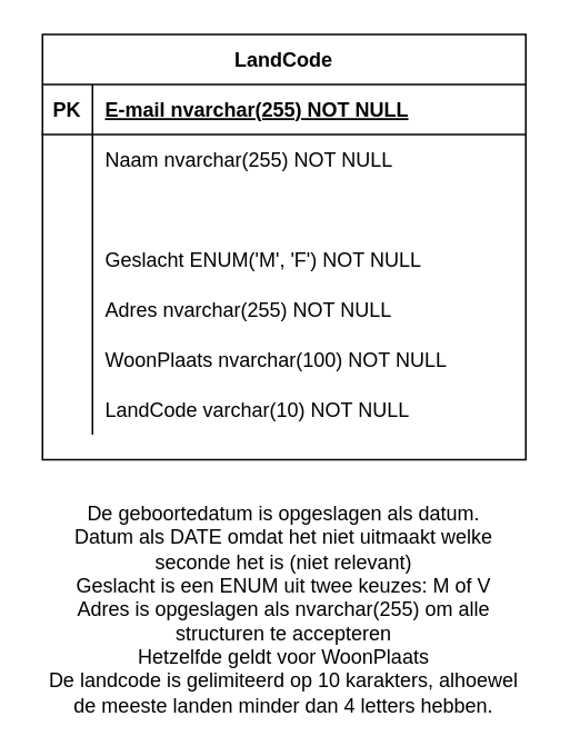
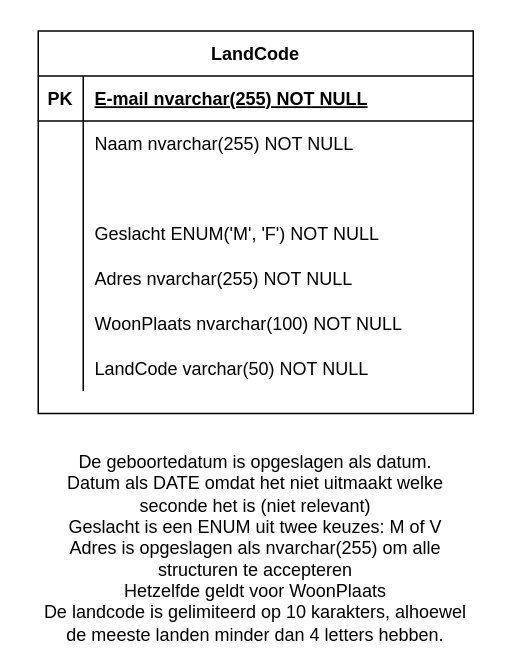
  <mxCell id="0" />
  <mxCell id="1" parent="0" />
  <mxCell id="2" value="LandCode" style="shape=table;startSize=30;container=1;collapsible=1;childLayout=tableLayout;fixedRows=1;rowLines=0;fontStyle=1;align=center;resizeLast=1;" vertex="1" parent="1"><mxGeometry x="25" y="20" width="290" height="255" as="geometry" /></mxCell>
  <mxCell id="3" value="" style="shape=partialRectangle;collapsible=0;dropTarget=0;pointerEvents=0;fillColor=none;points=[[0,0.5],[1,0.5]];portConstraint=eastwest;top=0;left=0;right=0;bottom=1;" vertex="1" parent="2"><mxGeometry y="30" width="290" height="30" as="geometry" /></mxCell>
  <mxCell id="4" value="PK" style="shape=partialRectangle;overflow=hidden;connectable=0;fillColor=none;top=0;left=0;bottom=0;right=0;fontStyle=1;" vertex="1" parent="3"><mxGeometry width="30" height="30" as="geometry"><mxRectangle width="30" height="30" as="alternateBounds" /></mxGeometry></mxCell>
  <mxCell id="5" value="E-mail nvarchar(255) NOT NULL " style="shape=partialRectangle;overflow=hidden;connectable=0;fillColor=none;top=0;left=0;bottom=0;right=0;align=left;spacingLeft=6;fontStyle=5;" vertex="1" parent="3"><mxGeometry x="30" width="260" height="30" as="geometry"><mxRectangle width="260" height="30" as="alternateBounds" /></mxGeometry></mxCell>
  <mxCell id="6" value="" style="shape=partialRectangle;collapsible=0;dropTarget=0;pointerEvents=0;fillColor=none;points=[[0,0.5],[1,0.5]];portConstraint=eastwest;top=0;left=0;right=0;bottom=0;" vertex="1" parent="2"><mxGeometry y="60" width="290" height="30" as="geometry" /></mxCell>
  <mxCell id="7" value="" style="shape=partialRectangle;overflow=hidden;connectable=0;fillColor=none;top=0;left=0;bottom=0;right=0;" vertex="1" parent="6"><mxGeometry width="30" height="30" as="geometry"><mxRectangle width="30" height="30" as="alternateBounds" /></mxGeometry></mxCell>
  <mxCell id="8" value="Naam nvarchar(255) NOT NULL" style="shape=partialRectangle;overflow=hidden;connectable=0;fillColor=none;top=0;left=0;bottom=0;right=0;align=left;spacingLeft=6;" vertex="1" parent="6"><mxGeometry x="30" width="260" height="30" as="geometry"><mxRectangle width="260" height="30" as="alternateBounds" /></mxGeometry></mxCell>
  <mxCell id="9" value="" style="shape=partialRectangle;collapsible=0;dropTarget=0;pointerEvents=0;fillColor=none;points=[[0,0.5],[1,0.5]];portConstraint=eastwest;top=0;left=0;right=0;bottom=0;" vertex="1" parent="2"><mxGeometry y="90" width="290" height="30" as="geometry" /></mxCell>
  <mxCell id="10" value="" style="shape=partialRectangle;overflow=hidden;connectable=0;fillColor=none;top=0;left=0;bottom=0;right=0;" vertex="1" parent="9"><mxGeometry width="30" height="30" as="geometry"><mxRectangle width="30" height="30" as="alternateBounds" /></mxGeometry></mxCell>
  <mxCell id="11" value="" style="shape=partialRectangle;collapsible=0;dropTarget=0;pointerEvents=0;fillColor=none;points=[[0,0.5],[1,0.5]];portConstraint=eastwest;top=0;left=0;right=0;bottom=0;" vertex="1" parent="2"><mxGeometry y="120" width="290" height="30" as="geometry" /></mxCell>
  <mxCell id="12" value="" style="shape=partialRectangle;overflow=hidden;connectable=0;fillColor=none;top=0;left=0;bottom=0;right=0;" vertex="1" parent="11"><mxGeometry width="30" height="30" as="geometry"><mxRectangle width="30" height="30" as="alternateBounds" /></mxGeometry></mxCell>
  <mxCell id="13" value="Geslacht ENUM('M', 'F') NOT NULL" style="shape=partialRectangle;overflow=hidden;connectable=0;fillColor=none;top=0;left=0;bottom=0;right=0;align=left;spacingLeft=6;" vertex="1" parent="11"><mxGeometry x="30" width="260" height="30" as="geometry"><mxRectangle width="260" height="30" as="alternateBounds" /></mxGeometry></mxCell>
  <mxCell id="14" value="" style="shape=partialRectangle;collapsible=0;dropTarget=0;pointerEvents=0;fillColor=none;points=[[0,0.5],[1,0.5]];portConstraint=eastwest;top=0;left=0;right=0;bottom=0;" vertex="1" parent="2"><mxGeometry y="150" width="290" height="30" as="geometry" /></mxCell>
  <mxCell id="15" value="" style="shape=partialRectangle;overflow=hidden;connectable=0;fillColor=none;top=0;left=0;bottom=0;right=0;" vertex="1" parent="14"><mxGeometry width="30" height="30" as="geometry"><mxRectangle width="30" height="30" as="alternateBounds" /></mxGeometry></mxCell>
  <mxCell id="16" value="Adres nvarchar(255) NOT NULL" style="shape=partialRectangle;overflow=hidden;connectable=0;fillColor=none;top=0;left=0;bottom=0;right=0;align=left;spacingLeft=6;" vertex="1" parent="14"><mxGeometry x="30" width="260" height="30" as="geometry"><mxRectangle width="260" height="30" as="alternateBounds" /></mxGeometry></mxCell>
  <mxCell id="17" value="" style="shape=partialRectangle;collapsible=0;dropTarget=0;pointerEvents=0;fillColor=none;points=[[0,0.5],[1,0.5]];portConstraint=eastwest;top=0;left=0;right=0;bottom=0;" vertex="1" parent="2"><mxGeometry y="180" width="290" height="30" as="geometry" /></mxCell>
  <mxCell id="18" value="" style="shape=partialRectangle;overflow=hidden;connectable=0;fillColor=none;top=0;left=0;bottom=0;right=0;" vertex="1" parent="17"><mxGeometry width="30" height="30" as="geometry"><mxRectangle width="30" height="30" as="alternateBounds" /></mxGeometry></mxCell>
  <mxCell id="19" value="WoonPlaats nvarchar(100) NOT NULL" style="shape=partialRectangle;overflow=hidden;connectable=0;fillColor=none;top=0;left=0;bottom=0;right=0;align=left;spacingLeft=6;" vertex="1" parent="17"><mxGeometry x="30" width="260" height="30" as="geometry"><mxRectangle width="260" height="30" as="alternateBounds" /></mxGeometry></mxCell>
  <mxCell id="20" value="" style="shape=partialRectangle;collapsible=0;dropTarget=0;pointerEvents=0;fillColor=none;points=[[0,0.5],[1,0.5]];portConstraint=eastwest;top=0;left=0;right=0;bottom=0;" vertex="1" parent="2"><mxGeometry y="210" width="290" height="30" as="geometry" /></mxCell>
  <mxCell id="21" value="" style="shape=partialRectangle;overflow=hidden;connectable=0;fillColor=none;top=0;left=0;bottom=0;right=0;" vertex="1" parent="20"><mxGeometry width="30" height="30" as="geometry"><mxRectangle width="30" height="30" as="alternateBounds" /></mxGeometry></mxCell>
- <mxCell id="22" value="LandCode varchar(10) NOT NULL" style="shape=partialRectangle;overflow=hidden;connectable=0;fillColor=none;top=0;left=0;bottom=0;right=0;align=left;spacingLeft=6;" vertex="1" parent="20"><mxGeometry x="30" width="260" height="30" as="geometry"><mxRectangle width="260" height="30" as="alternateBounds" /></mxGeometry></mxCell>
+ <mxCell id="22" value="LandCode varchar(50) NOT NULL" style="shape=partialRectangle;overflow=hidden;connectable=0;fillColor=none;top=0;left=0;bottom=0;right=0;align=left;spacingLeft=6;" vertex="1" parent="20"><mxGeometry x="30" width="260" height="30" as="geometry"><mxRectangle width="260" height="30" as="alternateBounds" /></mxGeometry></mxCell>
  <mxCell id="23" value="De geboortedatum is opgeslagen als datum.&lt;br&gt;Datum als DATE omdat het niet uitmaakt welke seconde het is (niet relevant)&lt;br&gt;Geslacht is een ENUM uit twee keuzes: M of V&lt;br&gt;Adres is opgeslagen als nvarchar(255) om alle structuren te accepteren&lt;br&gt;Hetzelfde geldt voor WoonPlaats&lt;br&gt;De landcode is gelimiteerd op 10 karakters, alhoewel de meeste landen minder dan 4 letters hebben." style="text;html=1;strokeColor=none;fillColor=none;align=center;verticalAlign=middle;whiteSpace=wrap;rounded=0;" vertex="1" parent="1"><mxGeometry x="20" y="305" width="300" height="120" as="geometry" /></mxCell>
